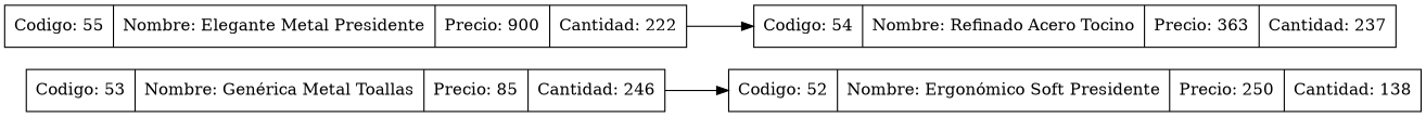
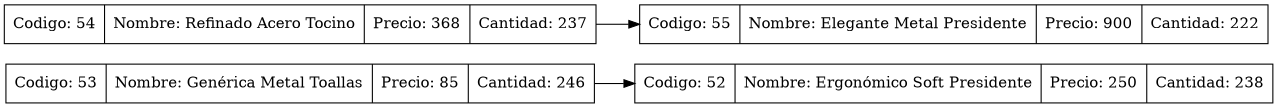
  digraph {
    concentrate=true
    fontname="DejaVu Serif"
    rankdir=LR
    node [fontname="DejaVu Serif" shape=record]
    edge [fontname="DejaVu Serif"]
    n1 [label="{Codigo: 53|Nombre: Genérica Metal Toallas|Precio: 85|Cantidad: 246}"]
-   n2 [label="{Codigo: 52|Nombre: Ergonómico Soft Presidente|Precio: 250|Cantidad: 138}"]
+   n2 [label="{Codigo: 52|Nombre: Ergonómico Soft Presidente|Precio: 250|Cantidad: 238}"]
    n3 [label="{Codigo: 55|Nombre: Elegante Metal Presidente|Precio: 900|Cantidad: 222}"]
-   n4 [label="{Codigo: 54|Nombre: Refinado Acero Tocino|Precio: 363|Cantidad: 237}"]
+   n4 [label="{Codigo: 54|Nombre: Refinado Acero Tocino|Precio: 368|Cantidad: 237}"]
    n1 -> n2
-   n3 -> n4
+   n4 -> n3
  }
